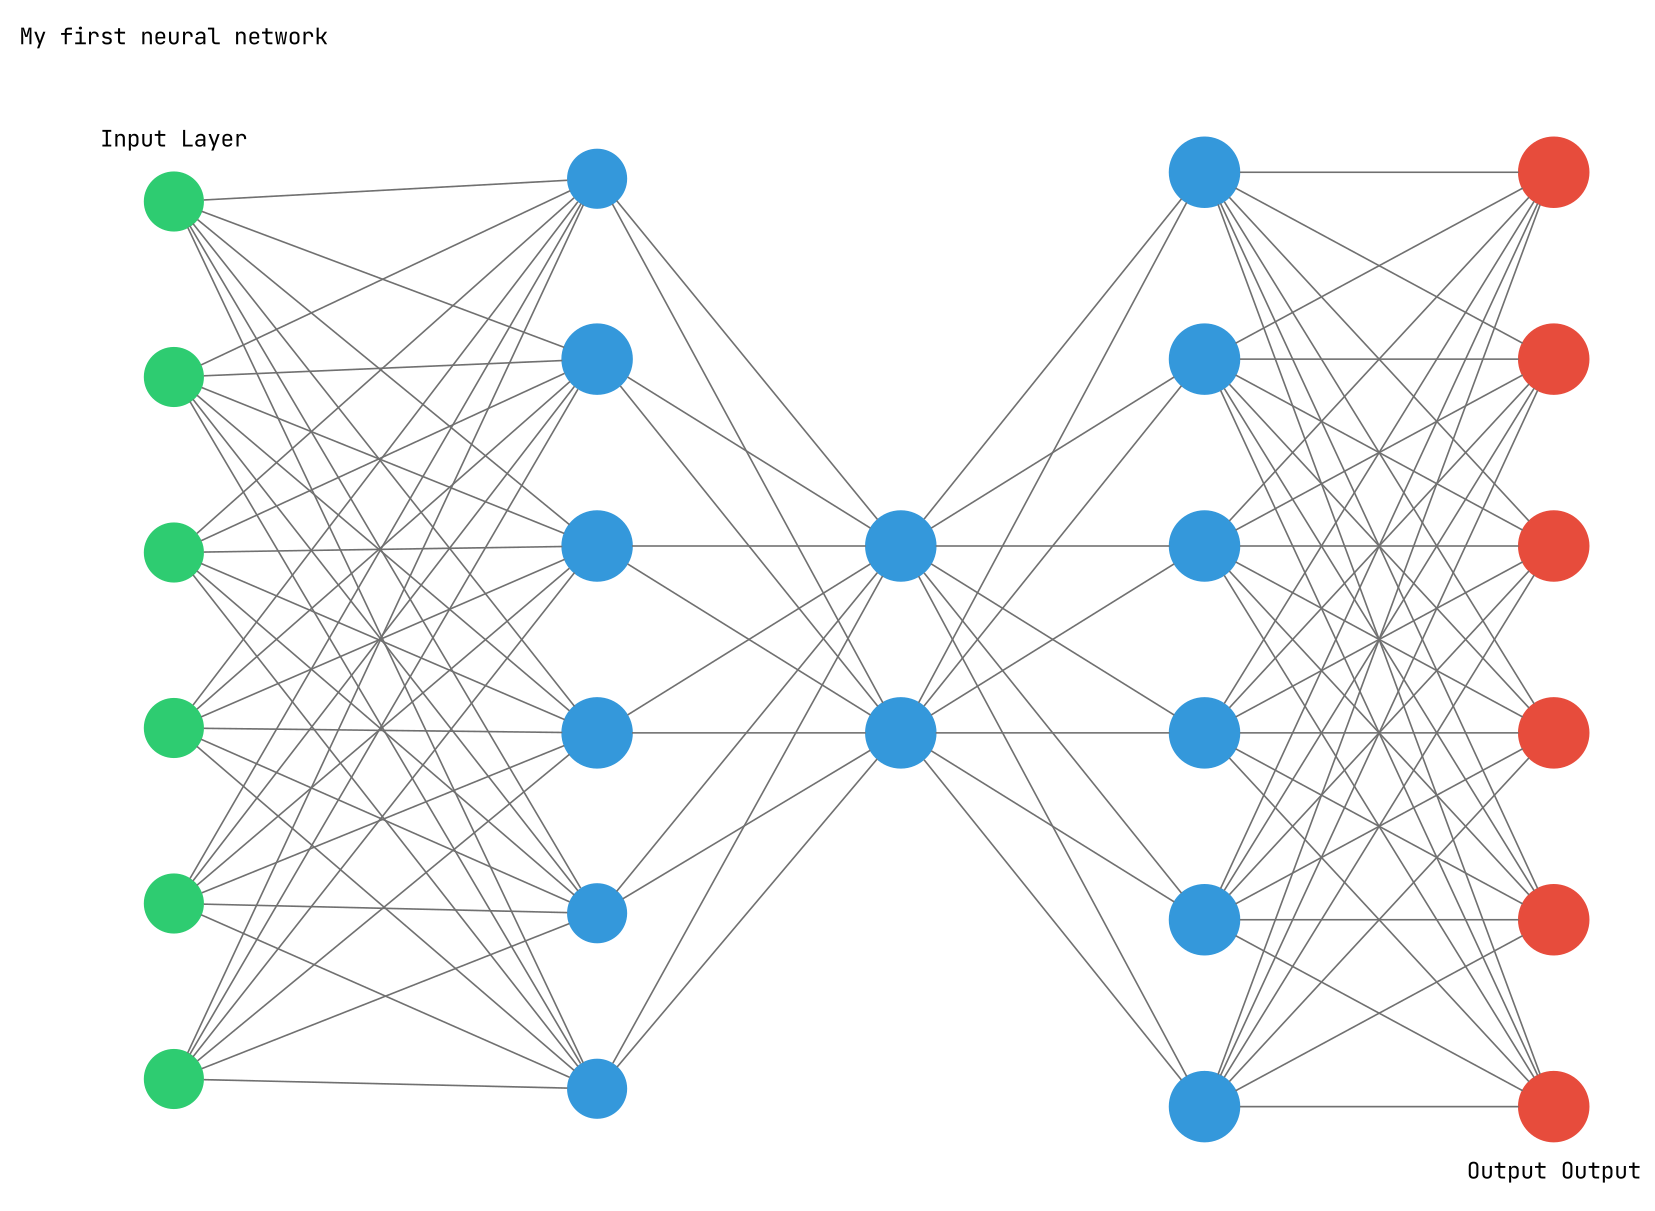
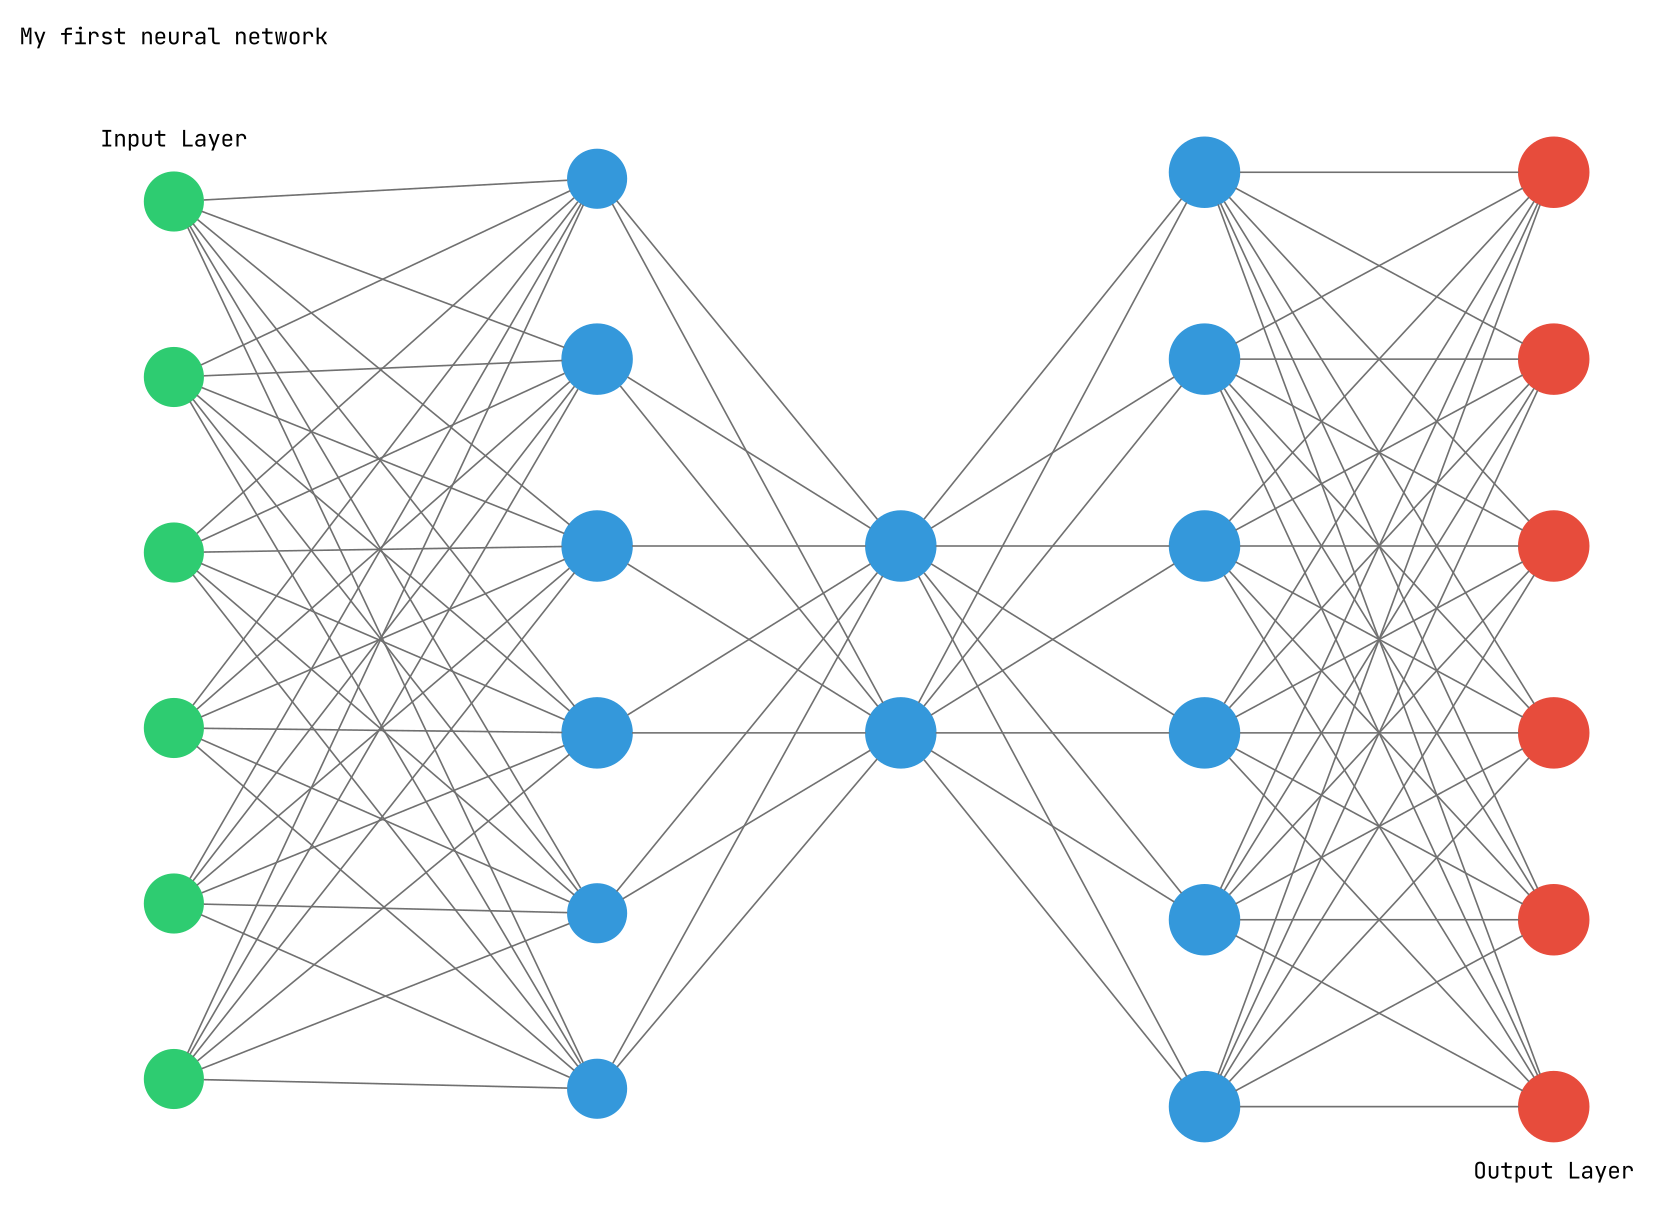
  digraph {
    arrowShape=none
    nodesep=1
    ranksep=2
    splines=false
    rankdir=LR
    fontname="JetBrains Mono"
    node [color="#3498db" fontcolor="#3498db" shape=circle style=filled fontname="JetBrains Mono"]
    edge [arrowhead=none color="#707070" fontname="JetBrains Mono"]
    1 [color="#2ecc71" fontcolor="#2ecc71"]
    2 [color="#2ecc71" fontcolor="#2ecc71"]
    3 [color="#2ecc71" fontcolor="#2ecc71"]
    4 [color="#2ecc71" fontcolor="#2ecc71"]
    5 [color="#2ecc71" fontcolor="#2ecc71"]
    6 [color="#2ecc71" fontcolor="#2ecc71"]
    7
    8
    9
    10
    11
    12
    13
    14
    15
    16
    17
    18
    19
    20
    21 [color="#e74c3c" fontcolor="#e74c3c"]
    22 [color="#e74c3c" fontcolor="#e74c3c"]
    23 [color="#e74c3c" fontcolor="#e74c3c"]
    24 [color="#e74c3c" fontcolor="#e74c3c"]
    25 [color="#e74c3c" fontcolor="#e74c3c"]
    26 [color="#e74c3c" fontcolor="#e74c3c"]
    subgraph cluster_1 {
      color=white
      label="My first neural network\n\n\n\nInput Layer"
      rank=same
      1
      2
      3
      4
      5
      6
    }
    subgraph cluster_2 {
      color=white
      labeljust=right
      labelloc=b
      rank=same
      7
      8
      9
      10
      11
      12
    }
    subgraph cluster_3 {
      color=white
      labeljust=right
      labelloc=b
      rank=same
      13
      14
    }
    subgraph cluster_4 {
      color=white
      labeljust=right
      labelloc=b
      rank=same
      15
      16
      17
      18
      19
      20
    }
    subgraph cluster_5 {
      color=white
-     label="Output Output"
+     label="Output Layer"
      labeljust=1
      labelloc=bottom
      rank=same
      21
      22
      23
      24
      25
      26
    }
    1 -> 7
    1 -> 8
    1 -> 9
    1 -> 10
    1 -> 11
    1 -> 12
    2 -> 7
    2 -> 8
    2 -> 9
    2 -> 10
    2 -> 11
    2 -> 12
    3 -> 7
    3 -> 8
    3 -> 9
    3 -> 10
    3 -> 11
    3 -> 12
    4 -> 7
    4 -> 8
    4 -> 9
    4 -> 10
    4 -> 11
    4 -> 12
    5 -> 7
    5 -> 8
    5 -> 9
    5 -> 10
    5 -> 11
    5 -> 12
    6 -> 7
    6 -> 8
    6 -> 9
    6 -> 10
    6 -> 11
    6 -> 12
    7 -> 13
    7 -> 14
    8 -> 13
    8 -> 14
    9 -> 13
    9 -> 14
    10 -> 13
    10 -> 14
    11 -> 13
    11 -> 14
    12 -> 13
    12 -> 14
    13 -> 15
    13 -> 16
    13 -> 17
    13 -> 18
    13 -> 19
    13 -> 20
    14 -> 15
    14 -> 16
    14 -> 17
    14 -> 18
    14 -> 19
    14 -> 20
    15 -> 21
    15 -> 22
    15 -> 23
    15 -> 24
    15 -> 25
    15 -> 26
    16 -> 21
    16 -> 22
    16 -> 23
    16 -> 24
    16 -> 25
    16 -> 26
    17 -> 21
    17 -> 22
    17 -> 23
    17 -> 24
    17 -> 25
    17 -> 26
    18 -> 21
    18 -> 22
    18 -> 23
    18 -> 24
    18 -> 25
    18 -> 26
    19 -> 21
    19 -> 22
    19 -> 23
    19 -> 24
    19 -> 25
    19 -> 26
    20 -> 21
    20 -> 22
    20 -> 23
    20 -> 24
    20 -> 25
    20 -> 26
  }
